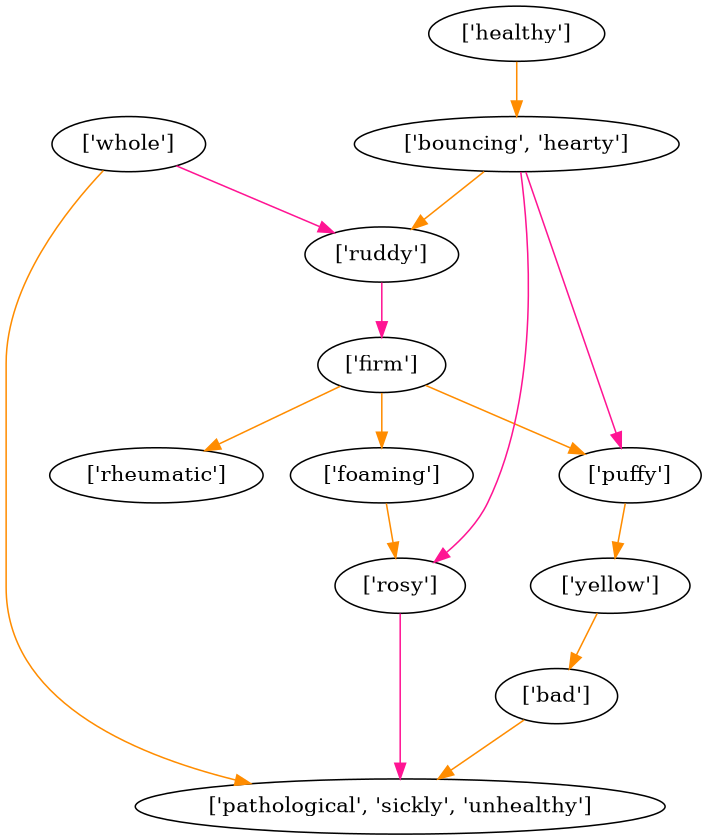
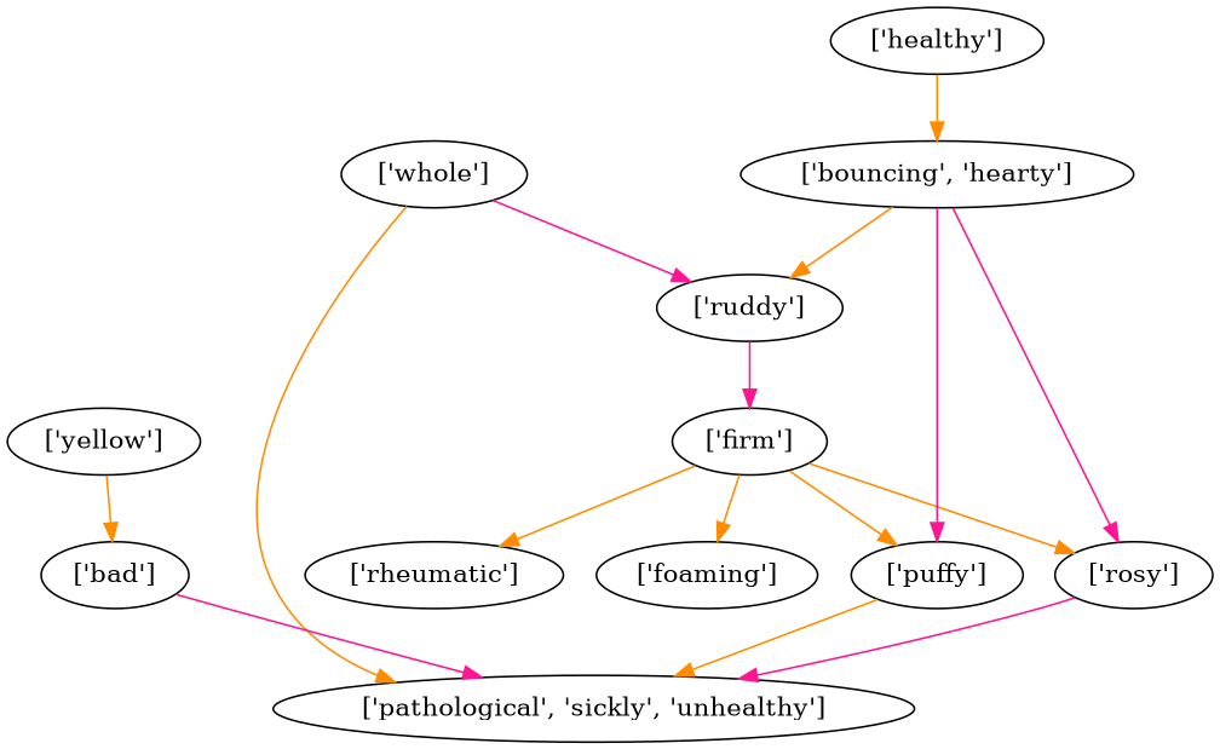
  strict digraph {
    edge [color=darkorange]
    "['whole']"
    "['ruddy']"
    "['pathological', 'sickly', 'unhealthy']"
    "['rosy']"
    "['firm']"
    "['yellow']"
    "['bad']"
    "['bouncing', 'hearty']"
    "['puffy']"
    "['rheumatic']"
    "['foaming']"
    "['healthy']"
    "['whole']" -> "['ruddy']" [color=deeppink]
    "['whole']" -> "['pathological', 'sickly', 'unhealthy']"
    "['ruddy']" -> "['firm']" [color=deeppink]
    "['rosy']" -> "['pathological', 'sickly', 'unhealthy']" [color=deeppink]
-   "['foaming']" -> "['rosy']"
+   "['firm']" -> "['rosy']"
    "['firm']" -> "['puffy']"
    "['firm']" -> "['rheumatic']"
    "['firm']" -> "['foaming']"
    "['yellow']" -> "['bad']"
-   "['bad']" -> "['pathological', 'sickly', 'unhealthy']"
+   "['bad']" -> "['pathological', 'sickly', 'unhealthy']" [color=deeppink]
    "['bouncing', 'hearty']" -> "['ruddy']"
    "['bouncing', 'hearty']" -> "['rosy']" [color=deeppink]
    "['bouncing', 'hearty']" -> "['puffy']" [color=deeppink]
-   "['puffy']" -> "['yellow']"
+   "['puffy']" -> "['pathological', 'sickly', 'unhealthy']"
    "['healthy']" -> "['bouncing', 'hearty']"
  }
